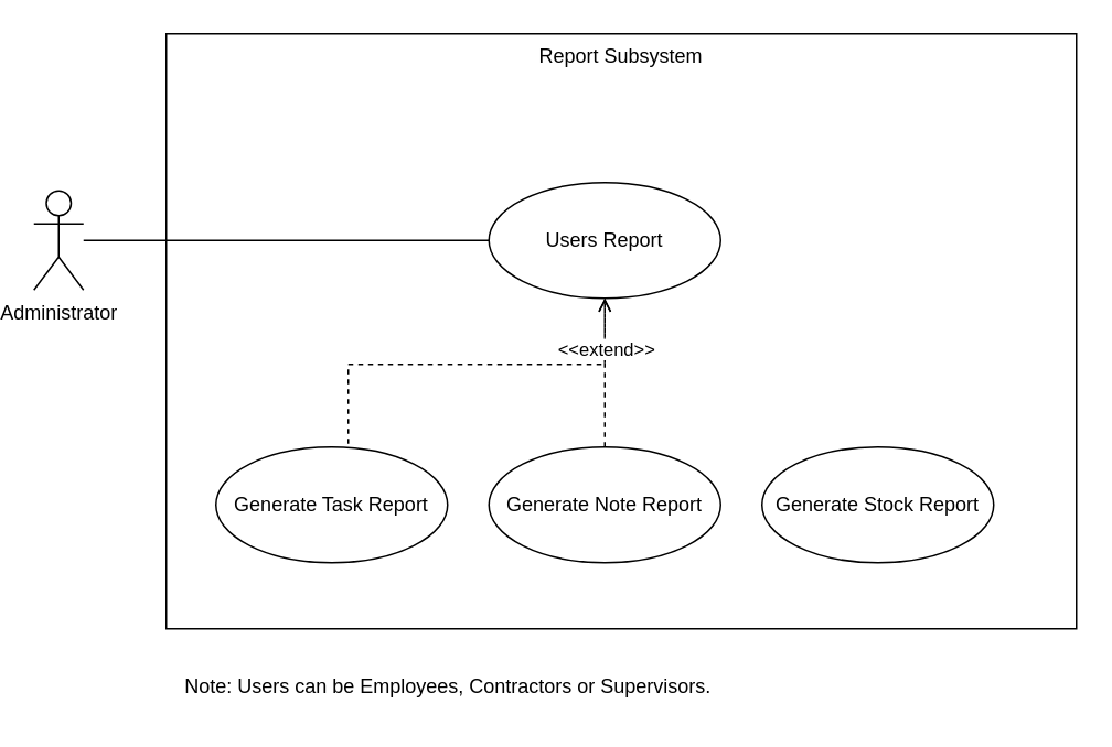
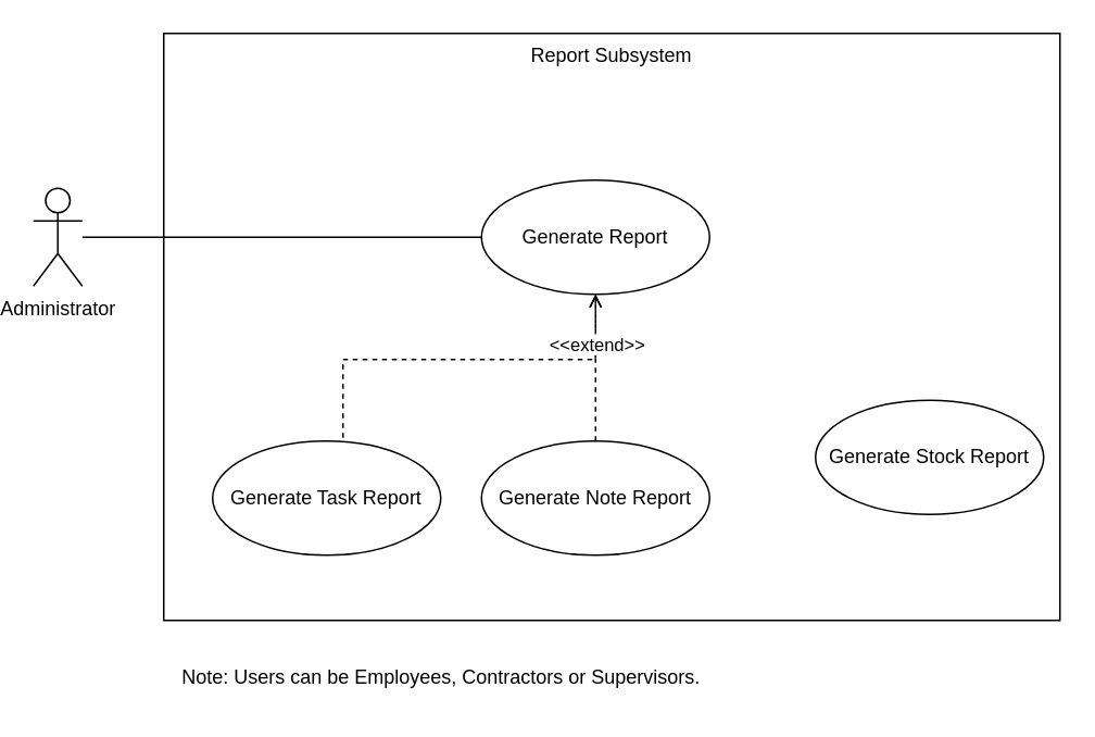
  <mxCell id="0" />
  <mxCell id="1" parent="0" />
  <mxCell id="2" value="Report Subsystem" style="rounded=0;whiteSpace=wrap;html=1;verticalAlign=top;" parent="1" vertex="1"><mxGeometry x="100" y="20" width="550" height="360" as="geometry" /></mxCell>
  <mxCell id="3" style="edgeStyle=orthogonalEdgeStyle;rounded=0;orthogonalLoop=1;jettySize=auto;html=1;endArrow=none;endFill=0;" parent="1" source="4" target="5" edge="1"><mxGeometry relative="1" as="geometry" /></mxCell>
  <mxCell id="4" value="Administrator" style="shape=umlActor;verticalLabelPosition=bottom;verticalAlign=top;html=1;outlineConnect=0;" parent="1" vertex="1"><mxGeometry x="20" y="115" width="30" height="60" as="geometry" /></mxCell>
- <mxCell id="5" value="Users Report" style="ellipse;whiteSpace=wrap;html=1;" parent="1" vertex="1"><mxGeometry x="295" y="110" width="140" height="70" as="geometry" /></mxCell>
- <mxCell id="6" value="Generate Stock Report" style="ellipse;whiteSpace=wrap;html=1;" parent="1" vertex="1"><mxGeometry x="460" y="270" width="140" height="70" as="geometry" /></mxCell>
+ <mxCell id="5" value="Generate Report" style="ellipse;whiteSpace=wrap;html=1;" parent="1" vertex="1"><mxGeometry x="295" y="110" width="140" height="70" as="geometry" /></mxCell>
+ <mxCell id="6" value="Generate Stock Report" style="ellipse;whiteSpace=wrap;html=1;" parent="1" vertex="1"><mxGeometry x="500" y="245" width="140" height="70" as="geometry" /></mxCell>
  <mxCell id="7" style="edgeStyle=none;rounded=0;orthogonalLoop=1;jettySize=auto;html=1;exitX=0;exitY=0.5;exitDx=0;exitDy=0;endArrow=none;endFill=0;" parent="1" edge="1"><mxGeometry relative="1" as="geometry"><mxPoint x="170" y="295" as="sourcePoint" /><mxPoint x="170" y="295" as="targetPoint" /></mxGeometry></mxCell>
  <mxCell id="8" value="&lt;br&gt;" style="edgeStyle=orthogonalEdgeStyle;rounded=0;orthogonalLoop=1;jettySize=auto;html=1;dashed=1;endArrow=open;endFill=0;" parent="1" source="9" target="5" edge="1"><mxGeometry relative="1" as="geometry" /></mxCell>
  <mxCell id="9" value="Generate Note Report" style="ellipse;whiteSpace=wrap;html=1;" parent="1" vertex="1"><mxGeometry x="295" y="270" width="140" height="70" as="geometry" /></mxCell>
  <mxCell id="10" value="" style="edgeStyle=orthogonalEdgeStyle;rounded=0;orthogonalLoop=1;jettySize=auto;html=1;dashed=1;endArrow=open;endFill=0;" parent="1" target="5" edge="1"><mxGeometry relative="1" as="geometry"><mxPoint x="210" y="310" as="sourcePoint" /><mxPoint x="365" y="250" as="targetPoint" /><Array as="points"><mxPoint x="210" y="220" /><mxPoint x="365" y="220" /></Array></mxGeometry></mxCell>
  <mxCell id="11" value="&amp;lt;&amp;lt;extend&amp;gt;&amp;gt;" style="edgeLabel;html=1;align=center;verticalAlign=middle;resizable=0;points=[];" parent="10" vertex="1" connectable="0"><mxGeometry x="0.788" relative="1" as="geometry"><mxPoint as="offset" /></mxGeometry></mxCell>
  <mxCell id="12" value="Generate Task Report" style="ellipse;whiteSpace=wrap;html=1;" parent="1" vertex="1"><mxGeometry x="130" y="270" width="140" height="70" as="geometry" /></mxCell>
  <mxCell id="13" value="Note: Users can be Employees, Contractors or Supervisors." style="text;html=1;align=center;verticalAlign=middle;resizable=0;points=[];autosize=1;strokeColor=none;fillColor=none;" vertex="1" parent="1"><mxGeometry x="100" y="400" width="340" height="30" as="geometry" /></mxCell>
